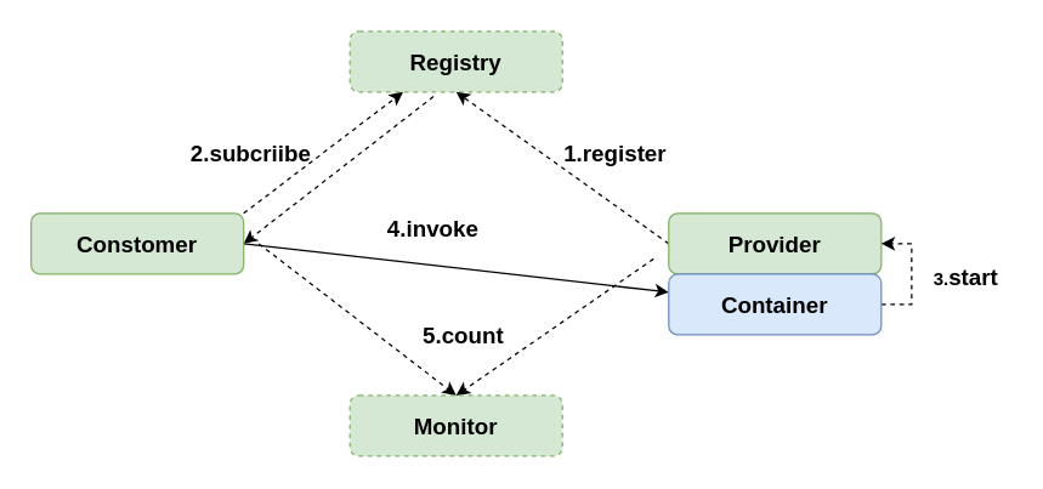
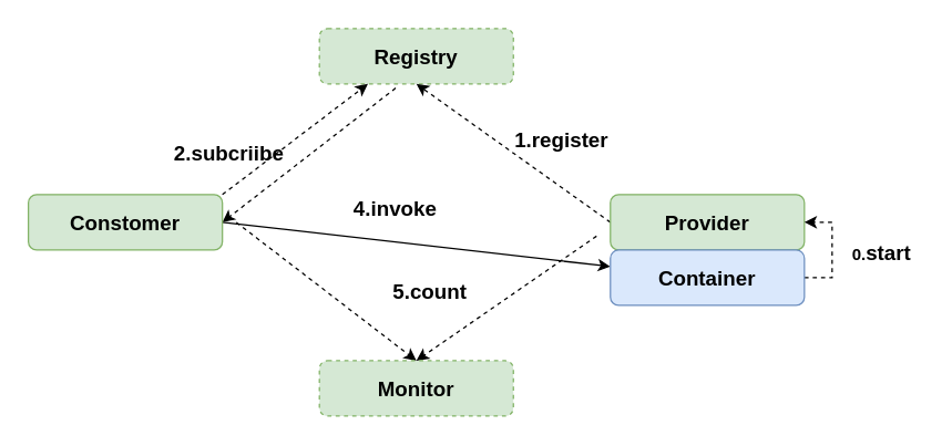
  <mxCell id="0" />
  <mxCell id="1" parent="0" />
  <mxCell id="2" style="edgeStyle=none;rounded=0;orthogonalLoop=1;jettySize=auto;html=1;exitX=0.393;exitY=1.075;exitDx=0;exitDy=0;entryX=1;entryY=0.5;entryDx=0;entryDy=0;dashed=1;exitPerimeter=0;fontStyle=1;labelBorderColor=#EA6B66;" edge="1" parent="1" source="3" target="7"><mxGeometry relative="1" as="geometry" /></mxCell>
  <mxCell id="3" value="Registry" style="rounded=1;whiteSpace=wrap;html=1;fillColor=#d5e8d4;strokeColor=#82b366;fontStyle=1;fontSize=15;dashed=1;" vertex="1" parent="1"><mxGeometry x="230" width="140" height="40" as="geometry" y="20" /></mxCell>
  <mxCell id="4" style="rounded=0;orthogonalLoop=1;jettySize=auto;html=1;exitX=1;exitY=0;exitDx=0;exitDy=0;entryX=0.25;entryY=1;entryDx=0;entryDy=0;dashed=1;fontStyle=1" edge="1" parent="1" source="7" target="3"><mxGeometry relative="1" as="geometry" /></mxCell>
  <mxCell id="5" style="edgeStyle=none;rounded=0;orthogonalLoop=1;jettySize=auto;html=1;exitX=1;exitY=0.5;exitDx=0;exitDy=0;fontStyle=1;" edge="1" parent="1" source="7" target="14"><mxGeometry relative="1" as="geometry" /></mxCell>
  <mxCell id="6" style="edgeStyle=none;rounded=0;orthogonalLoop=1;jettySize=auto;html=1;dashed=1;entryX=0.5;entryY=0;entryDx=0;entryDy=0;fontStyle=1" edge="1" parent="1" target="11"><mxGeometry relative="1" as="geometry"><mxPoint x="170" y="160" as="sourcePoint" /><mxPoint x="300" y="258" as="targetPoint" /></mxGeometry></mxCell>
  <mxCell id="7" value="Constomer" style="rounded=1;whiteSpace=wrap;html=1;fillColor=#d5e8d4;strokeColor=#82b366;fontStyle=1;fontSize=15;" vertex="1" parent="1"><mxGeometry x="20" y="140" width="140" height="40" as="geometry" /></mxCell>
  <mxCell id="8" style="edgeStyle=none;rounded=0;orthogonalLoop=1;jettySize=auto;html=1;entryX=0.5;entryY=0;entryDx=0;entryDy=0;dashed=1;fontStyle=1" edge="1" parent="1" target="11"><mxGeometry relative="1" as="geometry"><mxPoint x="430" y="170" as="sourcePoint" /></mxGeometry></mxCell>
  <mxCell id="9" style="rounded=0;orthogonalLoop=1;jettySize=auto;html=1;exitX=0;exitY=0.5;exitDx=0;exitDy=0;dashed=1;entryX=0.5;entryY=1;entryDx=0;entryDy=0;fontStyle=1" edge="1" parent="1" source="10" target="3"><mxGeometry relative="1" as="geometry"><mxPoint x="300" y="70" as="targetPoint" /></mxGeometry></mxCell>
  <mxCell id="10" value="Provider" style="rounded=1;whiteSpace=wrap;html=1;fillColor=#d5e8d4;strokeColor=#82b366;fontStyle=1;fontSize=15;" vertex="1" parent="1"><mxGeometry x="440" y="140" width="140" height="40" as="geometry" /></mxCell>
  <mxCell id="11" value="Monitor" style="rounded=1;whiteSpace=wrap;html=1;fillColor=#d5e8d4;strokeColor=#82b366;fontStyle=1;fontSize=15;dashed=1;" vertex="1" parent="1"><mxGeometry x="230" y="260" width="140" height="40" as="geometry" /></mxCell>
- <mxCell id="12" value="5.count" style="text;html=1;strokeColor=none;fillColor=none;align=center;verticalAlign=middle;whiteSpace=wrap;rounded=0;fontStyle=1;fontSize=15;" vertex="1" parent="1"><mxGeometry x="280" y="210" width="50" height="20" as="geometry" /></mxCell>
+ <mxCell id="12" value="5.count" style="text;html=1;strokeColor=none;fillColor=none;align=center;verticalAlign=middle;whiteSpace=wrap;rounded=0;fontStyle=1;fontSize=15;" vertex="1" parent="1"><mxGeometry x="285" y="200" width="50" height="20" as="geometry" /></mxCell>
  <mxCell id="13" style="edgeStyle=orthogonalEdgeStyle;rounded=0;orthogonalLoop=1;jettySize=auto;html=1;exitX=1;exitY=0.5;exitDx=0;exitDy=0;dashed=1;entryX=1;entryY=0.5;entryDx=0;entryDy=0;fontStyle=1" edge="1" parent="1" source="14" target="10"><mxGeometry relative="1" as="geometry"><mxPoint x="650" y="160" as="targetPoint" /></mxGeometry></mxCell>
  <mxCell id="14" value="Container" style="rounded=1;whiteSpace=wrap;html=1;fillColor=#dae8fc;strokeColor=#6c8ebf;fontStyle=1;fontSize=15;" vertex="1" parent="1"><mxGeometry x="440" y="180" width="140" height="40" as="geometry" /></mxCell>
- <mxCell id="15" value="3.&lt;font style=&quot;font-size: 15px&quot;&gt;start&lt;/font&gt;" style="text;html=1;strokeColor=none;fillColor=none;align=center;verticalAlign=middle;whiteSpace=wrap;rounded=0;fontStyle=1" vertex="1" parent="1"><mxGeometry x="607" y="169" width="58" height="26" as="geometry" /></mxCell>
- <mxCell id="16" value="2.subcriibe" style="text;html=1;strokeColor=none;fillColor=none;align=center;verticalAlign=middle;whiteSpace=wrap;rounded=0;fontSize=15;fontStyle=1" vertex="1" parent="1"><mxGeometry x="130" y="90" width="70" height="20" as="geometry" /></mxCell>
+ <mxCell id="15" value="0.&lt;font style=&quot;font-size: 15px&quot;&gt;start&lt;/font&gt;" style="text;html=1;strokeColor=none;fillColor=none;align=center;verticalAlign=middle;whiteSpace=wrap;rounded=0;fontStyle=1" vertex="1" parent="1"><mxGeometry x="607" y="169" width="58" height="26" as="geometry" /></mxCell>
+ <mxCell id="16" value="2.subcriibe" style="text;html=1;strokeColor=none;fillColor=none;align=center;verticalAlign=middle;whiteSpace=wrap;rounded=0;fontSize=15;fontStyle=1" vertex="1" parent="1"><mxGeometry x="130" y="100" width="70" height="20" as="geometry" /></mxCell>
  <mxCell id="17" value="1.register" style="text;html=1;strokeColor=none;fillColor=none;align=center;verticalAlign=middle;whiteSpace=wrap;rounded=0;fontSize=15;fontStyle=1" vertex="1" parent="1"><mxGeometry x="370" y="90" width="70" height="20" as="geometry" /></mxCell>
  <mxCell id="18" value="4.invoke" style="text;html=1;strokeColor=none;fillColor=none;align=center;verticalAlign=middle;whiteSpace=wrap;rounded=0;fontSize=15;fontStyle=1" vertex="1" parent="1"><mxGeometry x="250" y="140" width="70" height="20" as="geometry" /></mxCell>
